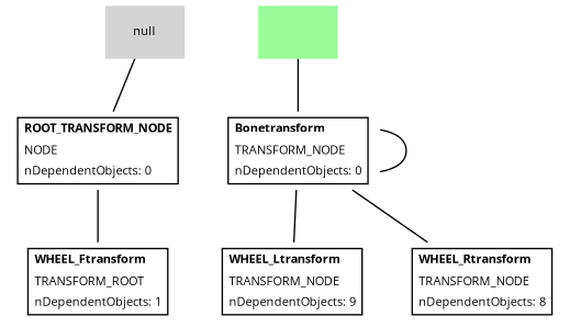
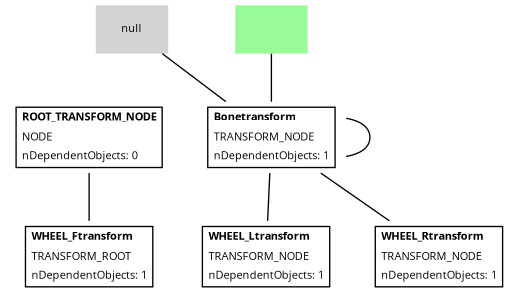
  graph {
    fontname="Open Sans"
    node [fontname="Open Sans" fontsize=8 shape=plaintext]
    edge [fontname="Open Sans"]
    n1 [label=<<table border="1" cellborder="0" cellspacing="1"><tr><td align="left"><b>ROOT_TRANSFORM_NODE</b></td></tr><tr><td align="left">NODE</td></tr><tr><td align="left">nDependentObjects: 0</td></tr></table>>]
    n2 [label=<<table border="1" cellborder="0" cellspacing="1"><tr><td align="left"><b>WHEEL_Ftransform</b></td></tr><tr><td align="left">TRANSFORM_ROOT</td></tr><tr><td align="left">nDependentObjects: 1</td></tr></table>>]
-   n3 [label=<<table border="1" cellborder="0" cellspacing="1"><tr><td align="left"><b>Bonetransform</b></td></tr><tr><td align="left">TRANSFORM_NODE</td></tr><tr><td align="left">nDependentObjects: 0</td></tr></table>>]
-   n4 [label=<<table border="1" cellborder="0" cellspacing="1"><tr><td align="left"><b>WHEEL_Ltransform</b></td></tr><tr><td align="left">TRANSFORM_NODE</td></tr><tr><td align="left">nDependentObjects: 9</td></tr></table>>]
-   n5 [label=<<table border="1" cellborder="0" cellspacing="1"><tr><td align="left"><b>WHEEL_Rtransform</b></td></tr><tr><td align="left">TRANSFORM_NODE</td></tr><tr><td align="left">nDependentObjects: 8</td></tr></table>>]
+   n3 [label=<<table border="1" cellborder="0" cellspacing="1"><tr><td align="left"><b>Bonetransform</b></td></tr><tr><td align="left">TRANSFORM_NODE</td></tr><tr><td align="left">nDependentObjects: 1</td></tr></table>>]
+   n4 [label=<<table border="1" cellborder="0" cellspacing="1"><tr><td align="left"><b>WHEEL_Ltransform</b></td></tr><tr><td align="left">TRANSFORM_NODE</td></tr><tr><td align="left">nDependentObjects: 1</td></tr></table>>]
+   n5 [label=<<table border="1" cellborder="0" cellspacing="1"><tr><td align="left"><b>WHEEL_Rtransform</b></td></tr><tr><td align="left">TRANSFORM_NODE</td></tr><tr><td align="left">nDependentObjects: 1</td></tr></table>>]
    null [fillcolor=lightgrey style=filled]
    "" [fillcolor=palegreen style=filled]
    n1 -- n2
    n3 -- n3
    n3 -- n4
    n3 -- n5
-   null -- n1
+   null -- n3
    "" -- n3
  }
